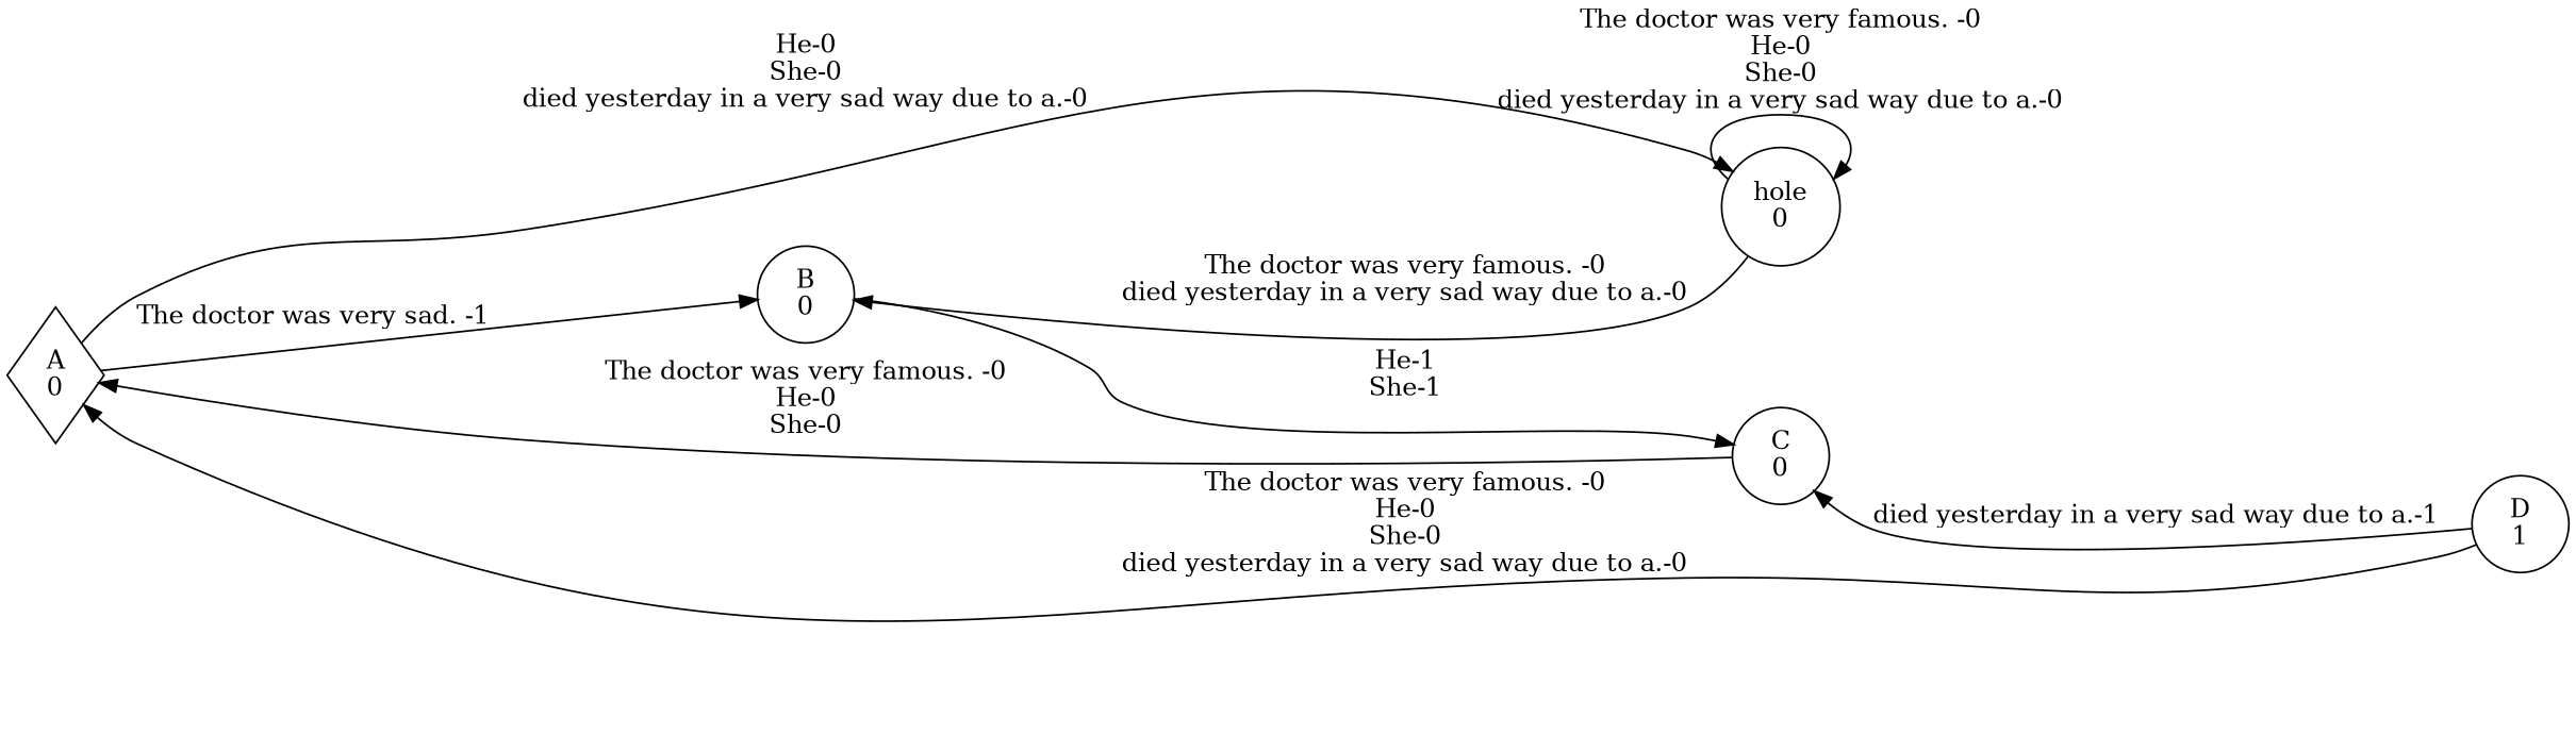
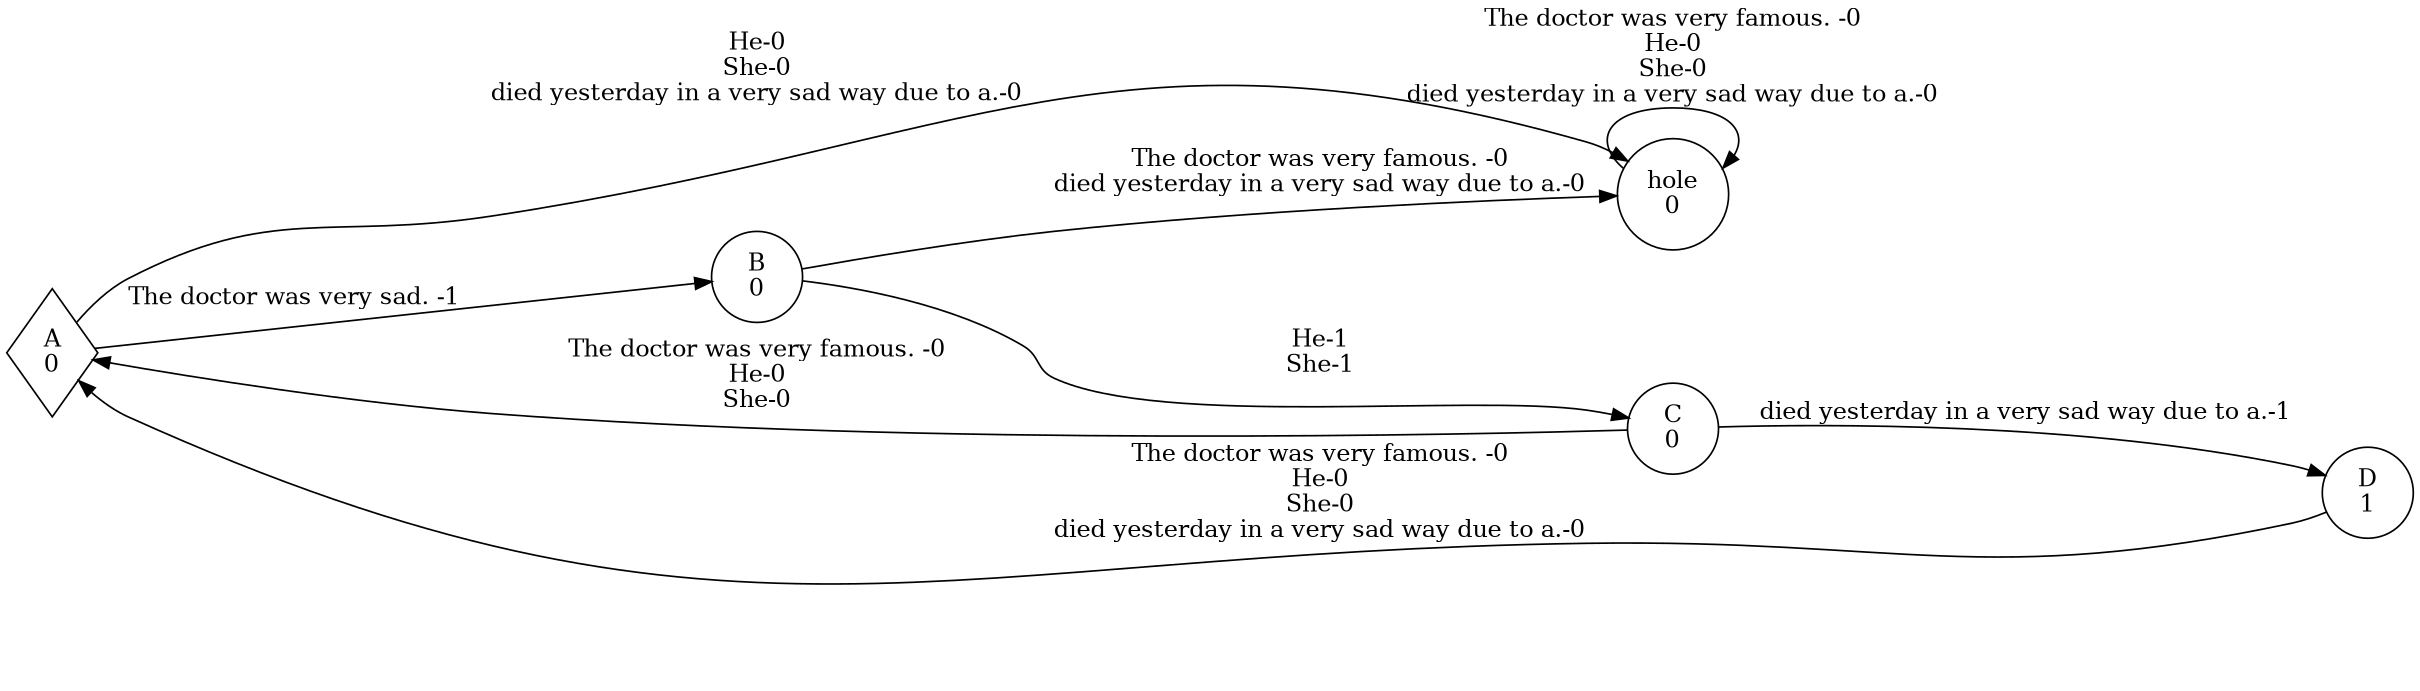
  digraph {
    rankdir=LR
    node [shape=circle]
    n1 [label="A\n0" shape=diamond]
    n2 [label="B\n0"]
    n3 [label="hole\n0"]
    n4 [label="C\n0"]
    n5 [label="D\n1"]
    n1 -> n2 [label="The doctor was very sad. -1"]
    n1 -> n3 [label="He-0\nShe-0\ndied yesterday in a very sad way due to a.-0"]
-   n3 -> n2 [label="The doctor was very famous. -0\ndied yesterday in a very sad way due to a.-0"]
+   n2 -> n3 [label="The doctor was very famous. -0\ndied yesterday in a very sad way due to a.-0"]
    n2 -> n4 [label="He-1\nShe-1"]
    n3 -> n3 [label="The doctor was very famous. -0\nHe-0\nShe-0\ndied yesterday in a very sad way due to a.-0"]
    n4 -> n1 [label="The doctor was very famous. -0\nHe-0\nShe-0"]
-   n5 -> n4 [label="died yesterday in a very sad way due to a.-1"]
+   n4 -> n5 [label="died yesterday in a very sad way due to a.-1"]
    n5 -> n1 [label="The doctor was very famous. -0\nHe-0\nShe-0\ndied yesterday in a very sad way due to a.-0"]
  }
